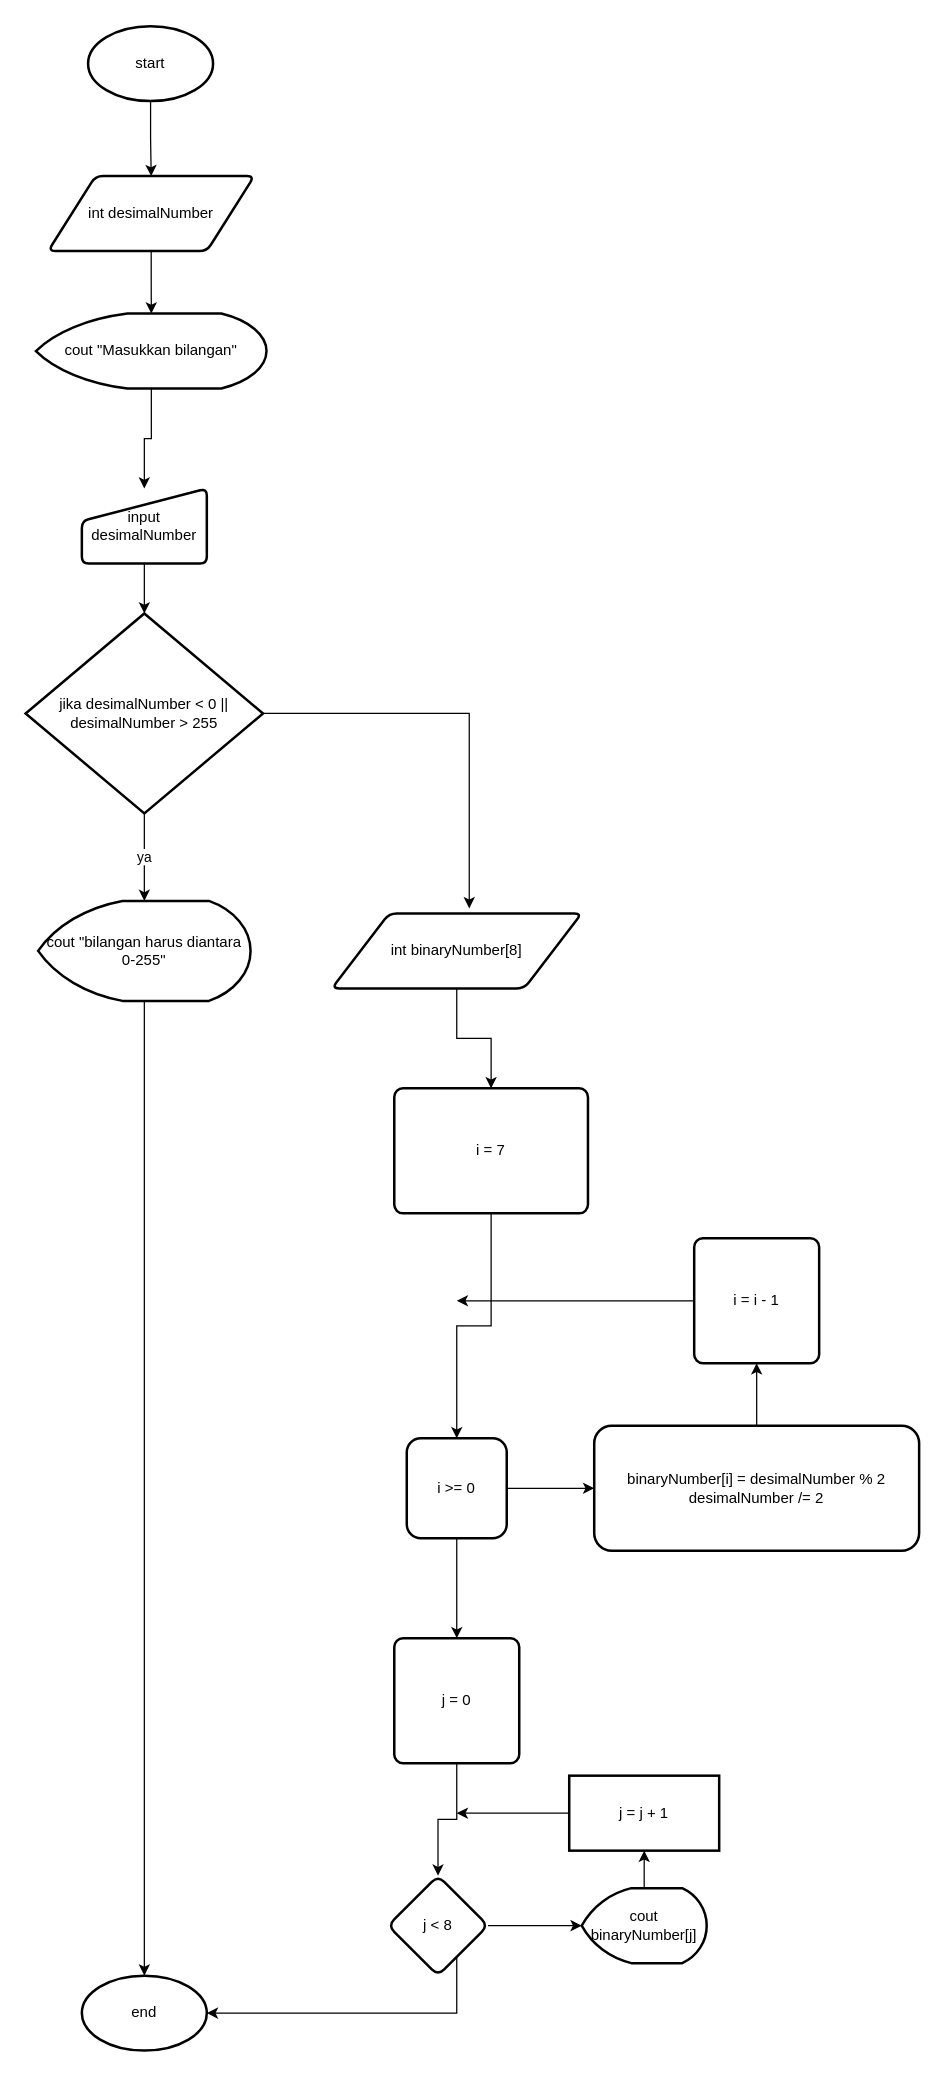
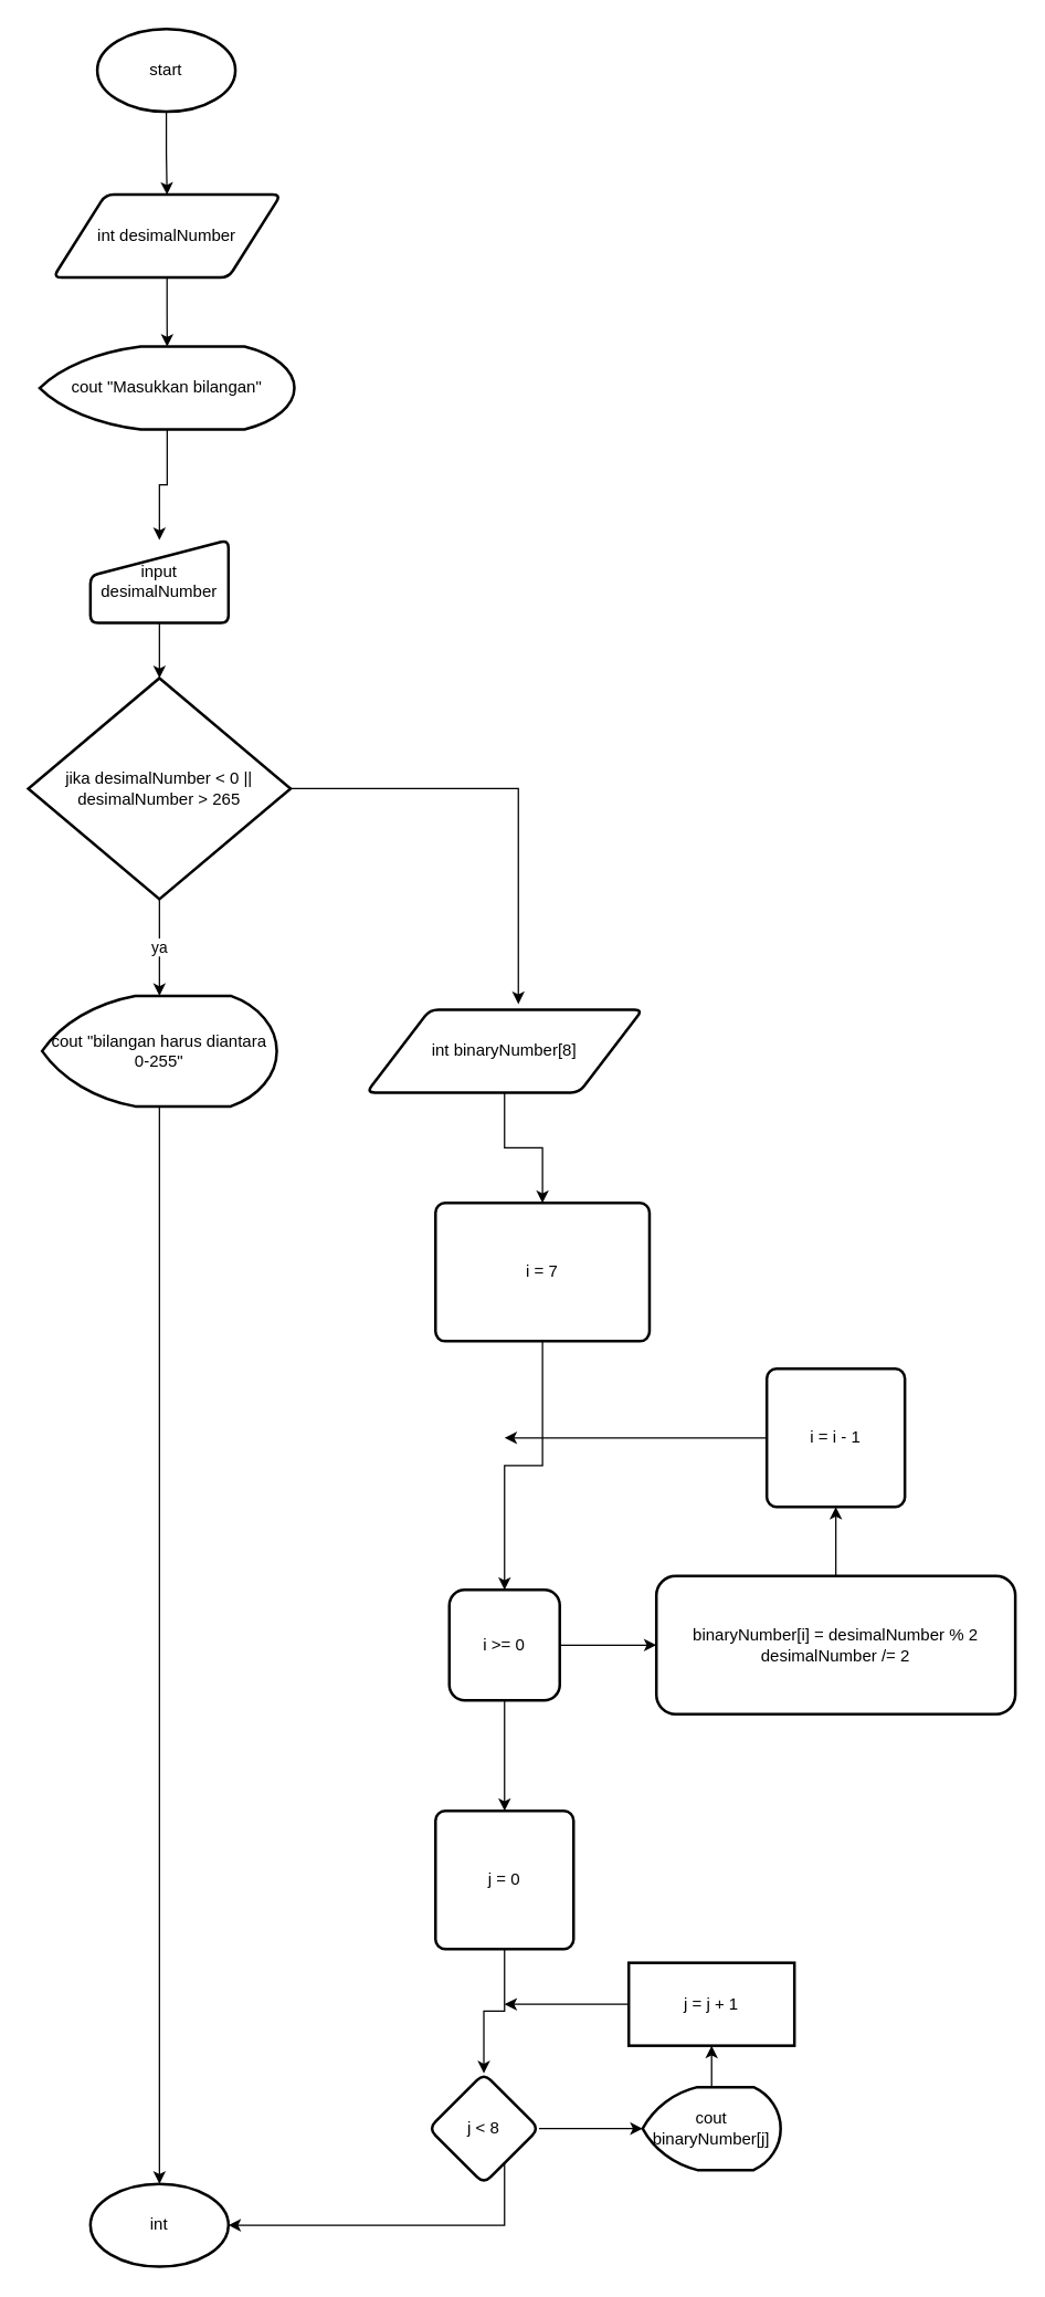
  <mxCell id="0" />
  <mxCell id="1" parent="0" />
  <mxCell id="2" value="" style="edgeStyle=orthogonalEdgeStyle;rounded=0;orthogonalLoop=1;jettySize=auto;html=1;" edge="1" parent="1" source="3" target="5"><mxGeometry relative="1" as="geometry" /></mxCell>
  <mxCell id="3" value="start" style="strokeWidth=2;html=1;shape=mxgraph.flowchart.start_1;whiteSpace=wrap;" vertex="1" parent="1"><mxGeometry x="70" y="20" width="100" height="60" as="geometry" /></mxCell>
  <mxCell id="4" value="" style="edgeStyle=orthogonalEdgeStyle;rounded=0;orthogonalLoop=1;jettySize=auto;html=1;" edge="1" parent="1" source="5" target="7"><mxGeometry relative="1" as="geometry" /></mxCell>
  <mxCell id="5" value="int desimalNumber" style="shape=parallelogram;html=1;strokeWidth=2;perimeter=parallelogramPerimeter;whiteSpace=wrap;rounded=1;arcSize=12;size=0.23;" vertex="1" parent="1"><mxGeometry x="38" y="140" width="165" height="60" as="geometry" /></mxCell>
  <mxCell id="6" value="" style="edgeStyle=orthogonalEdgeStyle;rounded=0;orthogonalLoop=1;jettySize=auto;html=1;" edge="1" parent="1" source="7" target="9"><mxGeometry relative="1" as="geometry" /></mxCell>
  <mxCell id="7" value="cout &quot;Masukkan bilangan&quot;" style="strokeWidth=2;html=1;shape=mxgraph.flowchart.display;whiteSpace=wrap;" vertex="1" parent="1"><mxGeometry x="28.25" y="250" width="184.5" height="60" as="geometry" /></mxCell>
  <mxCell id="8" value="" style="edgeStyle=orthogonalEdgeStyle;rounded=0;orthogonalLoop=1;jettySize=auto;html=1;" edge="1" parent="1" source="9" target="11"><mxGeometry relative="1" as="geometry" /></mxCell>
  <mxCell id="9" value="input desimalNumber" style="html=1;strokeWidth=2;shape=manualInput;whiteSpace=wrap;rounded=1;size=26;arcSize=11;" vertex="1" parent="1"><mxGeometry x="65" y="390" width="100" height="60" as="geometry" /></mxCell>
  <mxCell id="10" value="ya" style="edgeStyle=orthogonalEdgeStyle;rounded=0;orthogonalLoop=1;jettySize=auto;html=1;" edge="1" parent="1" source="11" target="13"><mxGeometry relative="1" as="geometry" /></mxCell>
- <mxCell id="11" value="jika desimalNumber &amp;lt; 0 || desimalNumber &amp;gt; 255" style="strokeWidth=2;html=1;shape=mxgraph.flowchart.decision;whiteSpace=wrap;" vertex="1" parent="1"><mxGeometry x="20" y="490" width="190" height="160" as="geometry" /></mxCell>
+ <mxCell id="11" value="jika desimalNumber &amp;lt; 0 || desimalNumber &amp;gt; 265" style="strokeWidth=2;html=1;shape=mxgraph.flowchart.decision;whiteSpace=wrap;" vertex="1" parent="1"><mxGeometry x="20" y="490" width="190" height="160" as="geometry" /></mxCell>
  <mxCell id="12" value="" style="edgeStyle=orthogonalEdgeStyle;rounded=0;orthogonalLoop=1;jettySize=auto;html=1;" edge="1" parent="1" source="13" target="14"><mxGeometry relative="1" as="geometry" /></mxCell>
  <mxCell id="13" value="cout &quot;bilangan harus diantara 0-255&quot;" style="strokeWidth=2;html=1;shape=mxgraph.flowchart.display;whiteSpace=wrap;" vertex="1" parent="1"><mxGeometry x="30" y="720" width="170" height="80" as="geometry" /></mxCell>
- <mxCell id="14" value="end" style="strokeWidth=2;html=1;shape=mxgraph.flowchart.start_1;whiteSpace=wrap;" vertex="1" parent="1"><mxGeometry x="65" y="1580" width="100" height="60" as="geometry" /></mxCell>
+ <mxCell id="14" value="int" style="strokeWidth=2;html=1;shape=mxgraph.flowchart.start_1;whiteSpace=wrap;" vertex="1" parent="1"><mxGeometry x="65" y="1580" width="100" height="60" as="geometry" /></mxCell>
  <mxCell id="15" value="" style="edgeStyle=orthogonalEdgeStyle;rounded=0;orthogonalLoop=1;jettySize=auto;html=1;" edge="1" parent="1" source="16" target="19"><mxGeometry relative="1" as="geometry" /></mxCell>
  <mxCell id="16" value="int binaryNumber[8]" style="shape=parallelogram;html=1;strokeWidth=2;perimeter=parallelogramPerimeter;whiteSpace=wrap;rounded=1;arcSize=12;size=0.23;" vertex="1" parent="1"><mxGeometry x="265" y="730" width="200" height="60" as="geometry" /></mxCell>
  <mxCell id="17" style="edgeStyle=orthogonalEdgeStyle;rounded=0;orthogonalLoop=1;jettySize=auto;html=1;entryX=0.55;entryY=-0.067;entryDx=0;entryDy=0;entryPerimeter=0;" edge="1" parent="1" source="11" target="16"><mxGeometry relative="1" as="geometry" /></mxCell>
  <mxCell id="18" value="" style="edgeStyle=orthogonalEdgeStyle;rounded=0;orthogonalLoop=1;jettySize=auto;html=1;" edge="1" parent="1" source="19" target="22"><mxGeometry relative="1" as="geometry" /></mxCell>
  <mxCell id="19" value="i = 7" style="rounded=1;whiteSpace=wrap;html=1;absoluteArcSize=1;arcSize=14;strokeWidth=2;" vertex="1" parent="1"><mxGeometry x="315" y="870" width="155" height="100" as="geometry" /></mxCell>
  <mxCell id="20" value="" style="edgeStyle=orthogonalEdgeStyle;rounded=0;orthogonalLoop=1;jettySize=auto;html=1;" edge="1" parent="1" source="22" target="24"><mxGeometry relative="1" as="geometry" /></mxCell>
  <mxCell id="21" value="" style="edgeStyle=orthogonalEdgeStyle;rounded=0;orthogonalLoop=1;jettySize=auto;html=1;" edge="1" parent="1" source="22" target="28"><mxGeometry relative="1" as="geometry" /></mxCell>
  <mxCell id="22" value="i &amp;gt;= 0" style="whiteSpace=wrap;html=1;arcSize=14;strokeWidth=2;rounded=1;" vertex="1" parent="1"><mxGeometry x="325" y="1150" width="80" height="80" as="geometry" /></mxCell>
  <mxCell id="23" value="" style="edgeStyle=orthogonalEdgeStyle;rounded=0;orthogonalLoop=1;jettySize=auto;html=1;" edge="1" parent="1" source="24" target="26"><mxGeometry relative="1" as="geometry" /></mxCell>
  <mxCell id="24" value="binaryNumber[i] = desimalNumber % 2&lt;br&gt;desimalNumber /= 2" style="whiteSpace=wrap;html=1;rounded=1;arcSize=14;strokeWidth=2;" vertex="1" parent="1"><mxGeometry x="475" y="1140" width="260" height="100" as="geometry" /></mxCell>
  <mxCell id="25" style="edgeStyle=orthogonalEdgeStyle;rounded=0;orthogonalLoop=1;jettySize=auto;html=1;" edge="1" parent="1" source="26"><mxGeometry relative="1" as="geometry"><mxPoint x="365" y="1040" as="targetPoint" /></mxGeometry></mxCell>
  <mxCell id="26" value="i = i - 1" style="rounded=1;whiteSpace=wrap;html=1;absoluteArcSize=1;arcSize=14;strokeWidth=2;" vertex="1" parent="1"><mxGeometry x="555" y="990" width="100" height="100" as="geometry" /></mxCell>
  <mxCell id="27" value="" style="edgeStyle=orthogonalEdgeStyle;rounded=0;orthogonalLoop=1;jettySize=auto;html=1;" edge="1" parent="1" source="28" target="29"><mxGeometry relative="1" as="geometry" /></mxCell>
  <mxCell id="28" value="j = 0" style="rounded=1;whiteSpace=wrap;html=1;absoluteArcSize=1;arcSize=14;strokeWidth=2;" vertex="1" parent="1"><mxGeometry x="315" y="1310" width="100" height="100" as="geometry" /></mxCell>
  <mxCell id="29" value="j &amp;lt; 8" style="rhombus;whiteSpace=wrap;html=1;rounded=1;arcSize=14;strokeWidth=2;" vertex="1" parent="1"><mxGeometry x="310" y="1500" width="80" height="80" as="geometry" /></mxCell>
  <mxCell id="30" value="" style="edgeStyle=orthogonalEdgeStyle;rounded=0;orthogonalLoop=1;jettySize=auto;html=1;" edge="1" parent="1" source="31" target="34"><mxGeometry relative="1" as="geometry" /></mxCell>
  <mxCell id="31" value="cout binaryNumber[j]" style="strokeWidth=2;html=1;shape=mxgraph.flowchart.display;whiteSpace=wrap;" vertex="1" parent="1"><mxGeometry x="465" y="1510" width="100" height="60" as="geometry" /></mxCell>
  <mxCell id="32" style="edgeStyle=orthogonalEdgeStyle;rounded=0;orthogonalLoop=1;jettySize=auto;html=1;entryX=0;entryY=0.5;entryDx=0;entryDy=0;entryPerimeter=0;" edge="1" parent="1" source="29" target="31"><mxGeometry relative="1" as="geometry" /></mxCell>
  <mxCell id="33" style="edgeStyle=orthogonalEdgeStyle;rounded=0;orthogonalLoop=1;jettySize=auto;html=1;" edge="1" parent="1" source="34"><mxGeometry relative="1" as="geometry"><mxPoint x="365" y="1450" as="targetPoint" /></mxGeometry></mxCell>
  <mxCell id="34" value="j = j + 1" style="whiteSpace=wrap;html=1;strokeWidth=2;" vertex="1" parent="1"><mxGeometry x="455" y="1420" width="120" height="60" as="geometry" /></mxCell>
  <mxCell id="35" style="edgeStyle=orthogonalEdgeStyle;rounded=0;orthogonalLoop=1;jettySize=auto;html=1;entryX=1;entryY=0.5;entryDx=0;entryDy=0;entryPerimeter=0;" edge="1" parent="1" source="29" target="14"><mxGeometry relative="1" as="geometry"><Array as="points"><mxPoint x="365" y="1610" /></Array></mxGeometry></mxCell>
